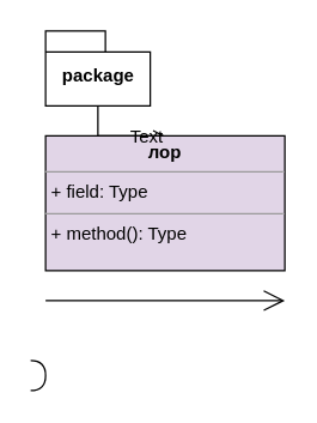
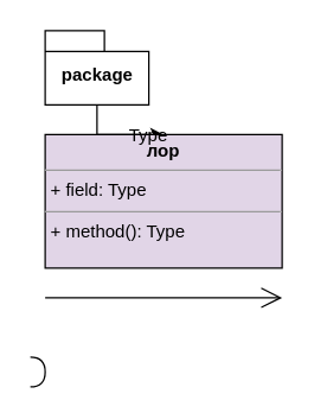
  <mxCell id="0" />
  <mxCell id="1" parent="0" />
- <mxCell id="2" value="" style="edgeStyle=orthogonalEdgeStyle;rounded=0;orthogonalLoop=1;jettySize=auto;html=1;endArrow=open;" edge="1" parent="1" source="3" target="4"><mxGeometry relative="1" as="geometry" /></mxCell>
+ <mxCell id="2" value="" style="edgeStyle=orthogonalEdgeStyle;rounded=0;orthogonalLoop=1;jettySize=auto;html=1;" edge="1" parent="1" source="3" target="4"><mxGeometry relative="1" as="geometry" /></mxCell>
  <mxCell id="3" value="package" style="shape=folder;fontStyle=1;spacingTop=10;tabWidth=40;tabHeight=14;tabPosition=left;html=1;" vertex="1" parent="1"><mxGeometry x="30" y="20" width="70" height="50" as="geometry" /></mxCell>
  <mxCell id="4" value="&lt;p style=&quot;margin: 0px ; margin-top: 4px ; text-align: center&quot;&gt;&lt;b&gt;лор&lt;/b&gt;&lt;/p&gt;&lt;hr size=&quot;1&quot;&gt;&lt;p style=&quot;margin: 0px ; margin-left: 4px&quot;&gt;+ field: Type&lt;/p&gt;&lt;hr size=&quot;1&quot;&gt;&lt;p style=&quot;margin: 0px ; margin-left: 4px&quot;&gt;+ method(): Type&lt;/p&gt;" style="verticalAlign=top;align=left;overflow=fill;fontSize=12;fontFamily=Helvetica;html=1;fillColor=#e1d5e7;" vertex="1" parent="1"><mxGeometry x="30" y="90" width="160" height="90" as="geometry" /></mxCell>
  <mxCell id="5" value="" style="endArrow=open;endFill=1;endSize=12;html=1;" edge="1" parent="1"><mxGeometry width="160" relative="1" as="geometry"><mxPoint x="30" y="200" as="sourcePoint" /><mxPoint x="190" y="200" as="targetPoint" /></mxGeometry></mxCell>
- <mxCell id="6" value="Text" style="text;html=1;resizable=0;points=[];autosize=1;align=left;verticalAlign=top;spacingTop=-4;" vertex="1" parent="1"><mxGeometry x="85" y="81" width="40" height="20" as="geometry" /></mxCell>
+ <mxCell id="6" value="Type" style="text;html=1;resizable=0;points=[];autosize=1;align=left;verticalAlign=top;spacingTop=-4;" vertex="1" parent="1"><mxGeometry x="85" y="81" width="40" height="20" as="geometry" /></mxCell>
  <mxCell id="7" value="" style="shape=requiredInterface;html=1;verticalLabelPosition=bottom;" vertex="1" parent="1"><mxGeometry x="20" y="240" width="10" height="20" as="geometry" /></mxCell>
